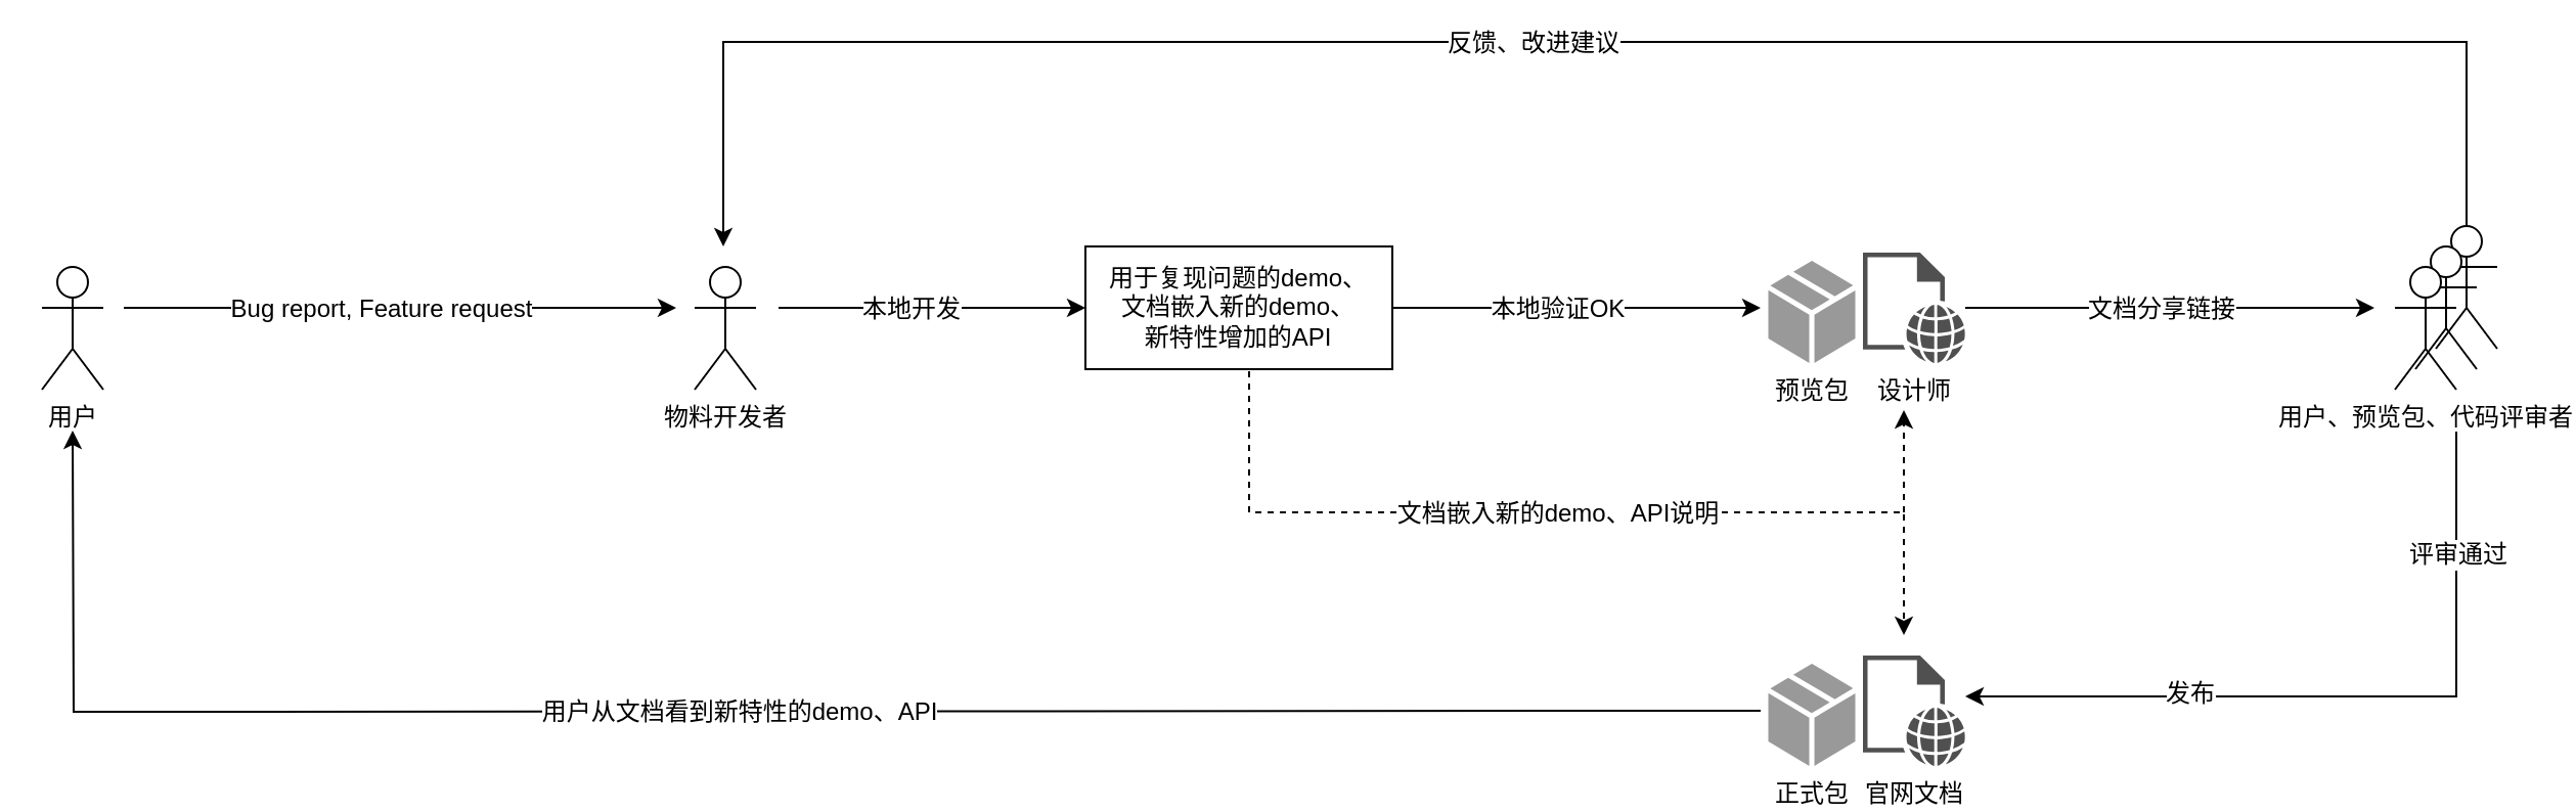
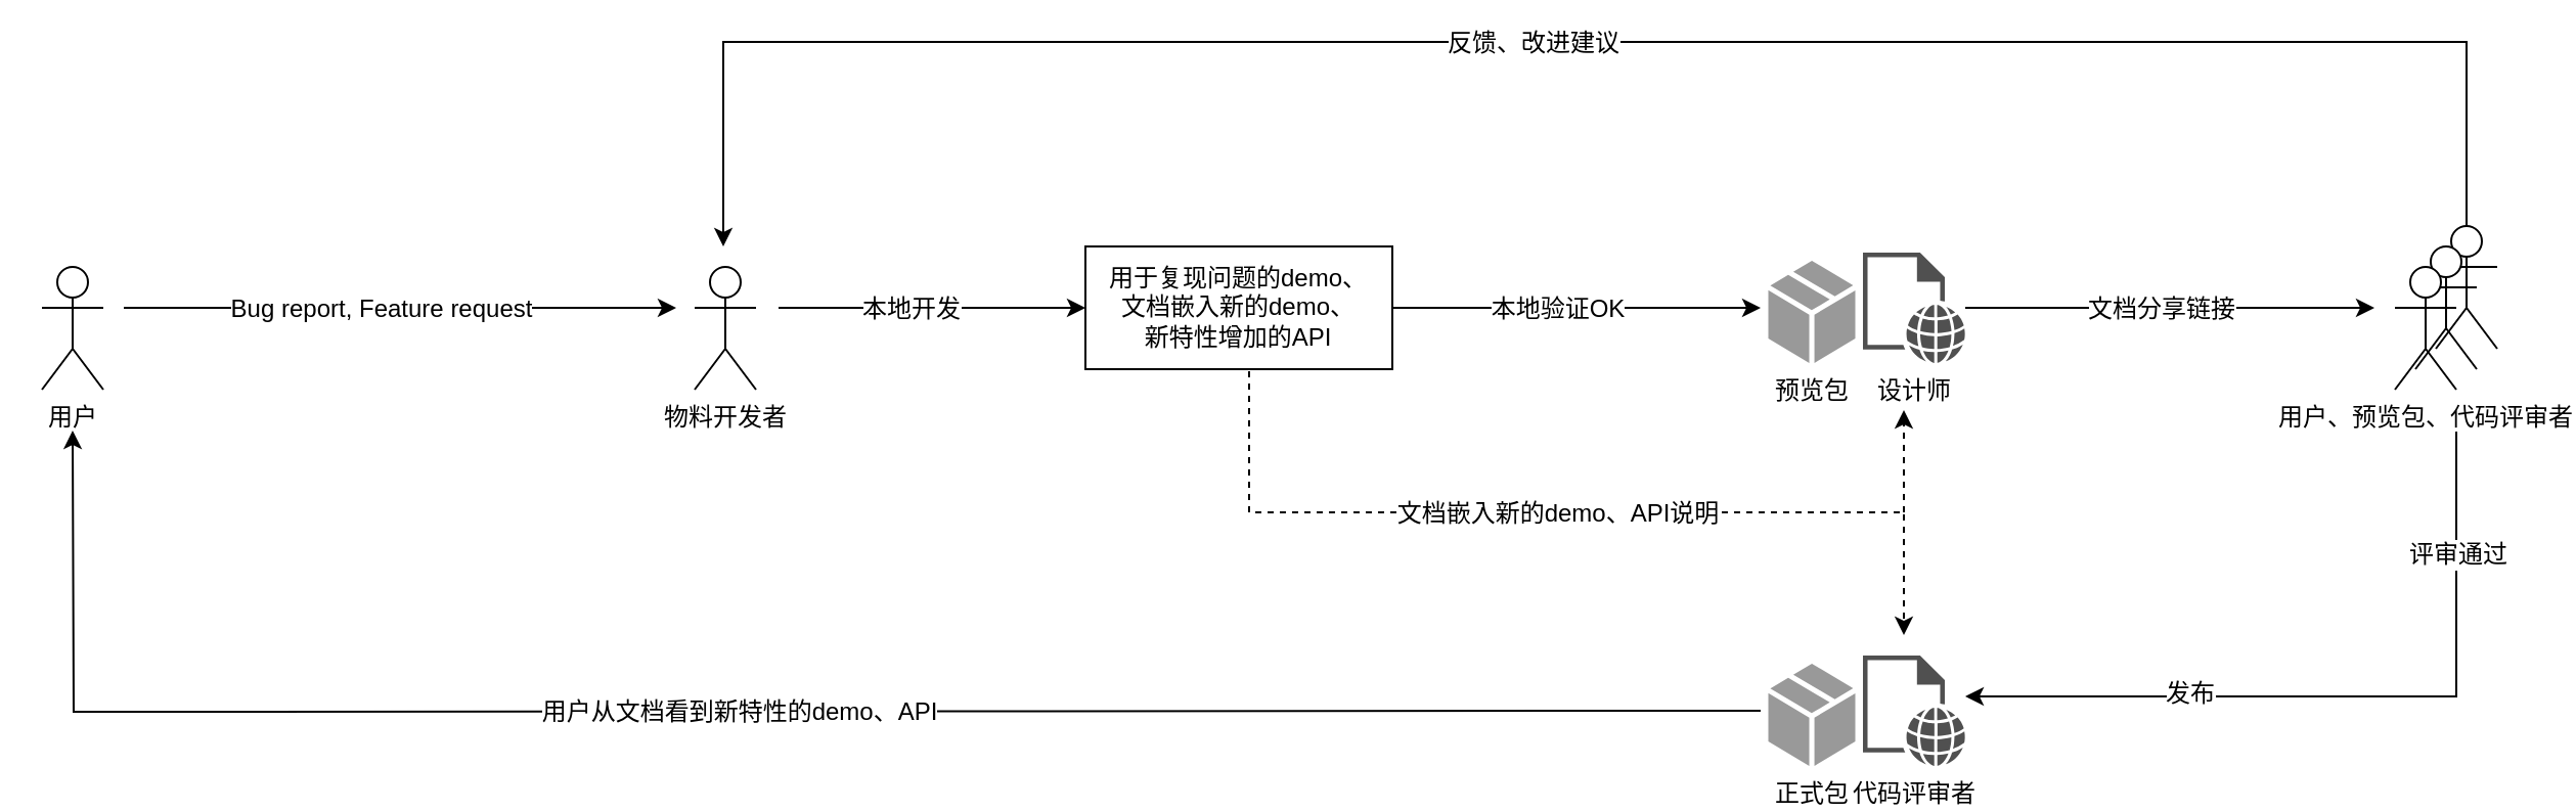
  <mxCell id="0" />
  <mxCell id="1" parent="0" />
  <mxCell id="2" value="" style="shape=umlActor;verticalLabelPosition=bottom;labelBackgroundColor=#ffffff;verticalAlign=top;html=1;outlineConnect=0;" parent="1" vertex="1"><mxGeometry x="1190" y="110" width="30" height="60" as="geometry" /></mxCell>
  <mxCell id="3" value="用户" style="shape=umlActor;verticalLabelPosition=bottom;labelBackgroundColor=#ffffff;verticalAlign=top;html=1;outlineConnect=0;" parent="1" vertex="1"><mxGeometry x="20" y="130" width="30" height="60" as="geometry" /></mxCell>
  <mxCell id="4" style="edgeStyle=orthogonalEdgeStyle;rounded=0;orthogonalLoop=1;jettySize=auto;html=1;exitX=0.5;exitY=0;exitDx=0;exitDy=0;exitPerimeter=0;" parent="1" source="2" edge="1"><mxGeometry relative="1" as="geometry"><mxPoint x="714" y="100" as="sourcePoint" /><mxPoint x="353" y="120" as="targetPoint" /><Array as="points"><mxPoint x="1205" y="20" /><mxPoint x="353" y="20" /></Array></mxGeometry></mxCell>
  <mxCell id="5" value="反馈、改进建议" style="text;html=1;align=center;verticalAlign=middle;resizable=0;points=[];labelBackgroundColor=#ffffff;" parent="4" vertex="1" connectable="0"><mxGeometry x="0.05" relative="1" as="geometry"><mxPoint as="offset" /></mxGeometry></mxCell>
  <mxCell id="6" value="物料开发者" style="shape=umlActor;verticalLabelPosition=bottom;labelBackgroundColor=#ffffff;verticalAlign=top;html=1;outlineConnect=0;" parent="1" vertex="1"><mxGeometry x="339" y="130" width="30" height="60" as="geometry" /></mxCell>
  <mxCell id="7" value="" style="shape=umlActor;verticalLabelPosition=bottom;labelBackgroundColor=#ffffff;verticalAlign=top;html=1;outlineConnect=0;" parent="1" vertex="1"><mxGeometry x="1180" y="120" width="30" height="60" as="geometry" /></mxCell>
  <mxCell id="8" style="edgeStyle=orthogonalEdgeStyle;rounded=0;orthogonalLoop=1;jettySize=auto;html=1;" parent="1" target="28" edge="1"><mxGeometry relative="1" as="geometry"><mxPoint x="1000" y="340" as="targetPoint" /><mxPoint x="1200" y="200" as="sourcePoint" /><Array as="points"><mxPoint x="1200" y="340" /></Array></mxGeometry></mxCell>
  <mxCell id="9" value="评审通过" style="text;html=1;align=center;verticalAlign=middle;resizable=0;points=[];labelBackgroundColor=#ffffff;" parent="8" vertex="1" connectable="0"><mxGeometry x="-0.467" y="-2" relative="1" as="geometry"><mxPoint x="2" y="-31" as="offset" /></mxGeometry></mxCell>
  <mxCell id="10" value="发布" style="text;html=1;align=center;verticalAlign=middle;resizable=0;points=[];labelBackgroundColor=#ffffff;" parent="8" vertex="1" connectable="0"><mxGeometry x="0.575" y="-2" relative="1" as="geometry"><mxPoint x="28.82" as="offset" /></mxGeometry></mxCell>
  <mxCell id="11" value="用户、预览包、代码评审者" style="shape=umlActor;verticalLabelPosition=bottom;labelBackgroundColor=#ffffff;verticalAlign=top;html=1;outlineConnect=0;" parent="1" vertex="1"><mxGeometry x="1170" y="130" width="30" height="60" as="geometry" /></mxCell>
  <mxCell id="12" value="" style="endArrow=classic;html=1;" parent="1" edge="1"><mxGeometry width="50" height="50" relative="1" as="geometry"><mxPoint x="60" y="150" as="sourcePoint" /><mxPoint x="330" y="150" as="targetPoint" /></mxGeometry></mxCell>
  <mxCell id="13" value="Bug report, Feature request" style="text;html=1;align=center;verticalAlign=middle;resizable=0;points=[];labelBackgroundColor=#ffffff;" parent="12" vertex="1" connectable="0"><mxGeometry x="-0.266" y="-2" relative="1" as="geometry"><mxPoint x="26" y="-2" as="offset" /></mxGeometry></mxCell>
  <mxCell id="14" value="" style="endArrow=classic;html=1;" parent="1" source="17" edge="1"><mxGeometry width="50" height="50" relative="1" as="geometry"><mxPoint x="1080" y="200" as="sourcePoint" /><mxPoint x="1160" y="150" as="targetPoint" /></mxGeometry></mxCell>
  <mxCell id="15" value="文档分享链接" style="text;html=1;align=center;verticalAlign=middle;resizable=0;points=[];labelBackgroundColor=#ffffff;" parent="14" vertex="1" connectable="0"><mxGeometry x="-0.246" y="4" relative="1" as="geometry"><mxPoint x="20" y="4" as="offset" /></mxGeometry></mxCell>
  <mxCell id="16" style="edgeStyle=none;rounded=0;orthogonalLoop=1;jettySize=auto;html=1;dashed=1;" parent="1" edge="1"><mxGeometry relative="1" as="geometry"><mxPoint x="930" y="200" as="targetPoint" /><mxPoint x="930" y="250" as="sourcePoint" /></mxGeometry></mxCell>
  <mxCell id="17" value="设计师" style="pointerEvents=1;shadow=0;dashed=0;html=1;strokeColor=none;fillColor=#505050;labelPosition=center;verticalLabelPosition=bottom;verticalAlign=top;outlineConnect=0;align=center;shape=mxgraph.office.concepts.web_page;" parent="1" vertex="1"><mxGeometry x="910" y="123" width="50" height="54" as="geometry" /></mxCell>
  <mxCell id="18" value="" style="endArrow=classic;html=1;exitX=1;exitY=0.5;exitDx=0;exitDy=0;" parent="1" target="17" edge="1"><mxGeometry width="50" height="50" relative="1" as="geometry"><mxPoint x="910" y="150" as="sourcePoint" /><mxPoint x="1040" y="150" as="targetPoint" /></mxGeometry></mxCell>
  <mxCell id="19" style="edgeStyle=orthogonalEdgeStyle;rounded=0;orthogonalLoop=1;jettySize=auto;html=1;exitX=0.5;exitY=1;exitDx=0;exitDy=0;dashed=1;" parent="1" source="21" edge="1"><mxGeometry relative="1" as="geometry"><mxPoint x="930" y="310" as="targetPoint" /><Array as="points"><mxPoint x="610" y="180" /><mxPoint x="610" y="250" /><mxPoint x="930" y="250" /></Array></mxGeometry></mxCell>
  <mxCell id="20" value="文档嵌入新的demo、API说明" style="text;html=1;align=center;verticalAlign=middle;resizable=0;points=[];labelBackgroundColor=#ffffff;" parent="19" vertex="1" connectable="0"><mxGeometry x="-0.3" y="-1" relative="1" as="geometry"><mxPoint x="66" y="-1" as="offset" /></mxGeometry></mxCell>
  <mxCell id="21" value="用于复现问题的demo、&lt;br&gt;文档嵌入新的demo、&lt;br&gt;新特性增加的API" style="rounded=0;whiteSpace=wrap;html=1;" parent="1" vertex="1"><mxGeometry x="530" y="120" width="150" height="60" as="geometry" /></mxCell>
  <mxCell id="22" value="" style="endArrow=classic;html=1;entryX=0;entryY=0.5;entryDx=0;entryDy=0;" parent="1" target="21" edge="1"><mxGeometry width="50" height="50" relative="1" as="geometry"><mxPoint x="380" y="150" as="sourcePoint" /><mxPoint x="450" y="110" as="targetPoint" /></mxGeometry></mxCell>
  <mxCell id="23" value="本地开发" style="text;html=1;align=center;verticalAlign=middle;resizable=0;points=[];labelBackgroundColor=#ffffff;" parent="22" vertex="1" connectable="0"><mxGeometry x="-0.385" y="-1" relative="1" as="geometry"><mxPoint x="18.82" y="-1" as="offset" /></mxGeometry></mxCell>
  <mxCell id="24" value="" style="endArrow=classic;html=1;exitX=1;exitY=0.5;exitDx=0;exitDy=0;" parent="1" source="21" edge="1"><mxGeometry width="50" height="50" relative="1" as="geometry"><mxPoint x="390" y="160" as="sourcePoint" /><mxPoint x="860" y="150" as="targetPoint" /></mxGeometry></mxCell>
  <mxCell id="25" value="本地验证OK" style="text;html=1;align=center;verticalAlign=middle;resizable=0;points=[];labelBackgroundColor=#ffffff;" parent="24" vertex="1" connectable="0"><mxGeometry x="-0.29" y="1" relative="1" as="geometry"><mxPoint x="16" y="1" as="offset" /></mxGeometry></mxCell>
  <mxCell id="26" style="edgeStyle=orthogonalEdgeStyle;rounded=0;orthogonalLoop=1;jettySize=auto;html=1;exitX=0;exitY=0.5;exitDx=0;exitDy=0;" parent="1" edge="1"><mxGeometry relative="1" as="geometry"><mxPoint x="35" y="210" as="targetPoint" /><mxPoint x="860" y="347" as="sourcePoint" /></mxGeometry></mxCell>
  <mxCell id="27" value="用户从文档看到新特性的demo、API" style="text;html=1;align=center;verticalAlign=middle;resizable=0;points=[];labelBackgroundColor=#ffffff;" parent="26" vertex="1" connectable="0"><mxGeometry x="0.139" relative="1" as="geometry"><mxPoint x="48" as="offset" /></mxGeometry></mxCell>
- <mxCell id="28" value="官网文档" style="pointerEvents=1;shadow=0;dashed=0;html=1;strokeColor=none;fillColor=#505050;labelPosition=center;verticalLabelPosition=bottom;verticalAlign=top;outlineConnect=0;align=center;shape=mxgraph.office.concepts.web_page;" parent="1" vertex="1"><mxGeometry x="910" y="320" width="50" height="54" as="geometry" /></mxCell>
+ <mxCell id="28" value="代码评审者" style="pointerEvents=1;shadow=0;dashed=0;html=1;strokeColor=none;fillColor=#505050;labelPosition=center;verticalLabelPosition=bottom;verticalAlign=top;outlineConnect=0;align=center;shape=mxgraph.office.concepts.web_page;" parent="1" vertex="1"><mxGeometry x="910" y="320" width="50" height="54" as="geometry" /></mxCell>
  <mxCell id="29" value="" style="endArrow=classic;html=1;exitX=1;exitY=0.5;exitDx=0;exitDy=0;" parent="1" target="28" edge="1"><mxGeometry width="50" height="50" relative="1" as="geometry"><mxPoint x="910" y="347" as="sourcePoint" /><mxPoint x="1040" y="347" as="targetPoint" /></mxGeometry></mxCell>
  <mxCell id="30" value="预览包" style="verticalLabelPosition=bottom;html=1;verticalAlign=top;align=center;strokeColor=none;fillColor=#999999;shape=mxgraph.azure.cloud_service_package_file;" vertex="1" parent="1"><mxGeometry x="863.75" y="127" width="42.5" height="50" as="geometry" /></mxCell>
  <mxCell id="31" value="正式包" style="verticalLabelPosition=bottom;html=1;verticalAlign=top;align=center;strokeColor=none;fillColor=#999999;shape=mxgraph.azure.cloud_service_package_file;" vertex="1" parent="1"><mxGeometry x="863.75" y="324" width="42.5" height="50" as="geometry" /></mxCell>
